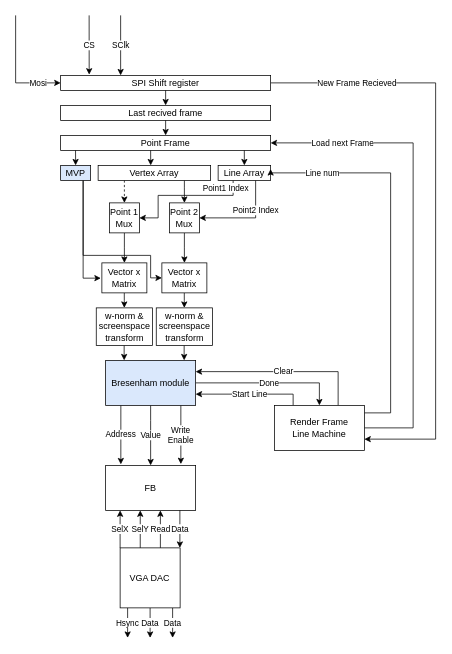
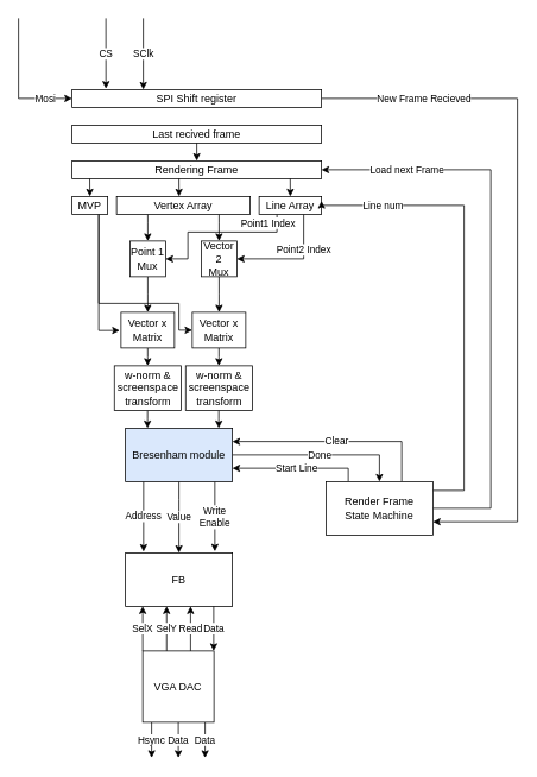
  <mxCell id="0" />
  <mxCell id="1" parent="0" />
  <mxCell id="2" value="New Frame Recieved" style="edgeStyle=orthogonalEdgeStyle;rounded=0;orthogonalLoop=1;jettySize=auto;html=1;entryX=1;entryY=0.75;entryDx=0;entryDy=0;" parent="1" source="3" target="42" edge="1"><mxGeometry x="-0.71" relative="1" as="geometry"><mxPoint as="offset" /><Array as="points"><mxPoint x="580" y="110" /><mxPoint x="580" y="585" /></Array></mxGeometry></mxCell>
  <mxCell id="3" value="SPI Shift register" style="rounded=0;whiteSpace=wrap;html=1;" parent="1" vertex="1"><mxGeometry x="80" y="100" width="280" height="20" as="geometry" /></mxCell>
  <mxCell id="4" value="Mosi" style="endArrow=classic;html=1;rounded=0;" parent="1" edge="1"><mxGeometry width="50" height="50" relative="1" as="geometry"><mxPoint x="20" y="110" as="sourcePoint" /><mxPoint x="80" y="110" as="targetPoint" /></mxGeometry></mxCell>
  <mxCell id="5" value="" style="endArrow=none;html=1;rounded=0;" parent="1" edge="1"><mxGeometry width="50" height="50" relative="1" as="geometry"><mxPoint x="20" y="110" as="sourcePoint" /><mxPoint x="20" y="20" as="targetPoint" /></mxGeometry></mxCell>
  <mxCell id="6" value="SClk" style="endArrow=classic;html=1;rounded=0;" parent="1" edge="1"><mxGeometry width="50" height="50" relative="1" as="geometry"><mxPoint x="160" y="20" as="sourcePoint" /><mxPoint x="160" y="100" as="targetPoint" /></mxGeometry></mxCell>
  <mxCell id="7" value="CS" style="endArrow=classic;html=1;rounded=0;entryX=0.136;entryY=-0.05;entryDx=0;entryDy=0;entryPerimeter=0;" parent="1" target="3" edge="1"><mxGeometry width="50" height="50" relative="1" as="geometry"><mxPoint x="118" y="20" as="sourcePoint" /><mxPoint x="260" y="230" as="targetPoint" /></mxGeometry></mxCell>
  <mxCell id="8" value="Last recived frame" style="rounded=0;whiteSpace=wrap;html=1;" parent="1" vertex="1"><mxGeometry x="80" y="140" width="280" height="20" as="geometry" /></mxCell>
- <mxCell id="9" value="" style="endArrow=classic;html=1;rounded=0;exitX=0.5;exitY=1;exitDx=0;exitDy=0;entryX=0.5;entryY=0;entryDx=0;entryDy=0;" parent="1" source="3" target="8" edge="1"><mxGeometry width="50" height="50" relative="1" as="geometry"><mxPoint x="210" y="190" as="sourcePoint" /><mxPoint x="260" y="140" as="targetPoint" /></mxGeometry></mxCell>
- <mxCell id="10" value="Point Frame" style="rounded=0;whiteSpace=wrap;html=1;" parent="1" vertex="1"><mxGeometry x="80" y="180" width="280" height="20" as="geometry" /></mxCell>
+ <mxCell id="10" value="Rendering Frame" style="rounded=0;whiteSpace=wrap;html=1;" parent="1" vertex="1"><mxGeometry x="80" y="180" width="280" height="20" as="geometry" /></mxCell>
  <mxCell id="11" value="" style="endArrow=classic;html=1;rounded=0;exitX=0.5;exitY=1;exitDx=0;exitDy=0;entryX=0.5;entryY=0;entryDx=0;entryDy=0;" parent="1" source="8" target="10" edge="1"><mxGeometry width="50" height="50" relative="1" as="geometry"><mxPoint x="180" y="140" as="sourcePoint" /><mxPoint x="180" y="160" as="targetPoint" /></mxGeometry></mxCell>
  <mxCell id="12" style="edgeStyle=orthogonalEdgeStyle;rounded=0;jumpStyle=none;orthogonalLoop=1;jettySize=auto;html=1;entryX=-0.024;entryY=0.509;entryDx=0;entryDy=0;startArrow=none;startFill=0;endArrow=classic;endFill=1;entryPerimeter=0;" parent="1" source="14" target="51" edge="1"><mxGeometry relative="1" as="geometry"><mxPoint x="130" y="370" as="targetPoint" /><Array as="points"><mxPoint x="110" y="370" /></Array></mxGeometry></mxCell>
  <mxCell id="13" style="edgeStyle=orthogonalEdgeStyle;rounded=0;jumpStyle=none;orthogonalLoop=1;jettySize=auto;html=1;entryX=0;entryY=0.5;entryDx=0;entryDy=0;startArrow=none;startFill=0;endArrow=classic;endFill=1;" parent="1" source="14" target="52" edge="1"><mxGeometry relative="1" as="geometry"><Array as="points"><mxPoint x="110" y="340" /><mxPoint x="200" y="340" /><mxPoint x="200" y="370" /></Array></mxGeometry></mxCell>
- <mxCell id="14" value="MVP" style="rounded=0;whiteSpace=wrap;html=1;fillColor=#dae8fc;" parent="1" vertex="1"><mxGeometry x="80" y="220" width="40" height="20" as="geometry" /></mxCell>
- <mxCell id="15" style="edgeStyle=orthogonalEdgeStyle;rounded=0;jumpStyle=none;orthogonalLoop=1;jettySize=auto;html=1;entryX=0.5;entryY=0;entryDx=0;entryDy=0;startArrow=none;startFill=0;endArrow=classic;endFill=1;dashed=1;" parent="1" source="17" target="25" edge="1"><mxGeometry relative="1" as="geometry"><Array as="points"><mxPoint x="165" y="250" /><mxPoint x="165" y="250" /></Array></mxGeometry></mxCell>
+ <mxCell id="14" value="MVP" style="rounded=0;whiteSpace=wrap;html=1;" parent="1" vertex="1"><mxGeometry x="80" y="220" width="40" height="20" as="geometry" /></mxCell>
+ <mxCell id="15" style="edgeStyle=orthogonalEdgeStyle;rounded=0;jumpStyle=none;orthogonalLoop=1;jettySize=auto;html=1;entryX=0.5;entryY=0;entryDx=0;entryDy=0;startArrow=none;startFill=0;endArrow=classic;endFill=1;" parent="1" source="17" target="25" edge="1"><mxGeometry relative="1" as="geometry"><Array as="points"><mxPoint x="165" y="250" /><mxPoint x="165" y="250" /></Array></mxGeometry></mxCell>
  <mxCell id="16" style="edgeStyle=orthogonalEdgeStyle;rounded=0;jumpStyle=none;orthogonalLoop=1;jettySize=auto;html=1;entryX=0.5;entryY=0;entryDx=0;entryDy=0;startArrow=none;startFill=0;endArrow=classic;endFill=1;" parent="1" source="17" target="27" edge="1"><mxGeometry relative="1" as="geometry"><Array as="points"><mxPoint x="245" y="250" /><mxPoint x="245" y="250" /></Array></mxGeometry></mxCell>
  <mxCell id="17" value="Vertex Array" style="rounded=0;whiteSpace=wrap;html=1;" parent="1" vertex="1"><mxGeometry x="130" y="220" width="150" height="20" as="geometry" /></mxCell>
  <mxCell id="18" value="Point1 Index" style="edgeStyle=orthogonalEdgeStyle;rounded=0;orthogonalLoop=1;jettySize=auto;html=1;entryX=1;entryY=0.5;entryDx=0;entryDy=0;jumpStyle=none;" parent="1" source="20" target="25" edge="1"><mxGeometry x="-0.657" y="-10" relative="1" as="geometry"><Array as="points"><mxPoint x="310" y="260" /><mxPoint x="210" y="260" /><mxPoint x="210" y="290" /></Array><mxPoint as="offset" /></mxGeometry></mxCell>
  <mxCell id="19" value="Point2 Index" style="edgeStyle=orthogonalEdgeStyle;rounded=0;orthogonalLoop=1;jettySize=auto;html=1;entryX=1;entryY=0.5;entryDx=0;entryDy=0;" parent="1" source="20" target="27" edge="1"><mxGeometry x="-0.36" relative="1" as="geometry"><Array as="points"><mxPoint x="340" y="290" /></Array><mxPoint as="offset" /></mxGeometry></mxCell>
  <mxCell id="20" value="Line Array" style="rounded=0;whiteSpace=wrap;html=1;" parent="1" vertex="1"><mxGeometry x="290" y="220" width="70" height="20" as="geometry" /></mxCell>
  <mxCell id="21" value="" style="endArrow=classic;html=1;rounded=0;entryX=0.5;entryY=0;entryDx=0;entryDy=0;exitX=0.071;exitY=1;exitDx=0;exitDy=0;exitPerimeter=0;" parent="1" source="10" target="14" edge="1"><mxGeometry width="50" height="50" relative="1" as="geometry"><mxPoint x="160" y="300" as="sourcePoint" /><mxPoint x="340" y="190" as="targetPoint" /></mxGeometry></mxCell>
  <mxCell id="22" value="" style="endArrow=classic;html=1;rounded=0;entryX=0.5;entryY=0;entryDx=0;entryDy=0;exitX=0.071;exitY=1;exitDx=0;exitDy=0;exitPerimeter=0;" parent="1" edge="1"><mxGeometry width="50" height="50" relative="1" as="geometry"><mxPoint x="200" y="200" as="sourcePoint" /><mxPoint x="200.12" y="220" as="targetPoint" /></mxGeometry></mxCell>
  <mxCell id="23" value="" style="endArrow=classic;html=1;rounded=0;entryX=0.5;entryY=0;entryDx=0;entryDy=0;exitX=0.071;exitY=1;exitDx=0;exitDy=0;exitPerimeter=0;" parent="1" target="20" edge="1"><mxGeometry width="50" height="50" relative="1" as="geometry"><mxPoint x="324.9" y="200" as="sourcePoint" /><mxPoint x="325.02" y="220" as="targetPoint" /></mxGeometry></mxCell>
  <mxCell id="24" style="edgeStyle=orthogonalEdgeStyle;rounded=0;jumpStyle=none;orthogonalLoop=1;jettySize=auto;html=1;startArrow=none;startFill=0;endArrow=classic;endFill=1;" parent="1" source="25" edge="1"><mxGeometry relative="1" as="geometry"><mxPoint x="165" y="350" as="targetPoint" /></mxGeometry></mxCell>
  <mxCell id="25" value="Point 1 Mux" style="whiteSpace=wrap;html=1;aspect=fixed;" parent="1" vertex="1"><mxGeometry x="145" y="270" width="40" height="40" as="geometry" /></mxCell>
  <mxCell id="26" style="edgeStyle=orthogonalEdgeStyle;rounded=0;jumpStyle=none;orthogonalLoop=1;jettySize=auto;html=1;entryX=0.767;entryY=0;entryDx=0;entryDy=0;entryPerimeter=0;startArrow=none;startFill=0;endArrow=classic;endFill=1;" parent="1" source="27" edge="1"><mxGeometry relative="1" as="geometry"><mxPoint x="245.05" y="350" as="targetPoint" /></mxGeometry></mxCell>
- <mxCell id="27" value="&lt;div&gt;Point 2&lt;/div&gt;&lt;div&gt; Mux&lt;/div&gt;" style="whiteSpace=wrap;html=1;aspect=fixed;" parent="1" vertex="1"><mxGeometry x="225" y="270" width="40" height="40" as="geometry" /></mxCell>
+ <mxCell id="27" value="&lt;div&gt;Vector 2&lt;/div&gt;&lt;div&gt; Mux&lt;/div&gt;" style="whiteSpace=wrap;html=1;aspect=fixed;" parent="1" vertex="1"><mxGeometry x="225" y="270" width="40" height="40" as="geometry" /></mxCell>
  <mxCell id="28" value="Address" style="edgeStyle=orthogonalEdgeStyle;rounded=0;orthogonalLoop=1;jettySize=auto;html=1;entryX=0.169;entryY=-0.022;entryDx=0;entryDy=0;entryPerimeter=0;" parent="1" source="32" target="33" edge="1"><mxGeometry relative="1" as="geometry"><Array as="points"><mxPoint x="160" y="580" /></Array><mxPoint x="160" y="610" as="targetPoint" /></mxGeometry></mxCell>
  <mxCell id="29" value="Write&lt;br&gt;Enable" style="edgeStyle=orthogonalEdgeStyle;rounded=0;orthogonalLoop=1;jettySize=auto;html=1;entryX=0.836;entryY=-0.028;entryDx=0;entryDy=0;entryPerimeter=0;" parent="1" source="32" target="33" edge="1"><mxGeometry x="0.021" relative="1" as="geometry"><mxPoint x="240" y="610" as="targetPoint" /><Array as="points"><mxPoint x="240" y="580" /></Array><mxPoint as="offset" /></mxGeometry></mxCell>
  <mxCell id="30" value="Done" style="edgeStyle=orthogonalEdgeStyle;rounded=0;orthogonalLoop=1;jettySize=auto;html=1;entryX=0.5;entryY=0;entryDx=0;entryDy=0;" parent="1" source="32" target="42" edge="1"><mxGeometry relative="1" as="geometry"><mxPoint x="425" y="510" as="targetPoint" /></mxGeometry></mxCell>
  <mxCell id="31" value="Value" style="edgeStyle=orthogonalEdgeStyle;rounded=0;orthogonalLoop=1;jettySize=auto;html=1;entryX=0.5;entryY=0;entryDx=0;entryDy=0;" edge="1" parent="1" source="32" target="33"><mxGeometry relative="1" as="geometry"><Array as="points"><mxPoint x="200" y="560" /><mxPoint x="200" y="560" /></Array></mxGeometry></mxCell>
  <mxCell id="32" value="Bresenham module" style="rounded=0;whiteSpace=wrap;html=1;fillColor=#dae8fc;" parent="1" vertex="1"><mxGeometry x="140" y="480" width="120" height="60" as="geometry" /></mxCell>
  <mxCell id="33" value="FB" style="rounded=0;whiteSpace=wrap;html=1;" parent="1" vertex="1"><mxGeometry x="140" y="620" width="120" height="60" as="geometry" /></mxCell>
  <mxCell id="34" value="Hsync" style="edgeStyle=orthogonalEdgeStyle;rounded=0;orthogonalLoop=1;jettySize=auto;html=1;" parent="1" source="37" edge="1"><mxGeometry relative="1" as="geometry"><mxPoint x="169.33" y="850" as="targetPoint" /><Array as="points"><mxPoint x="169.33" y="800" /><mxPoint x="169.33" y="800" /></Array></mxGeometry></mxCell>
  <mxCell id="35" value="Data" style="edgeStyle=orthogonalEdgeStyle;rounded=0;orthogonalLoop=1;jettySize=auto;html=1;" parent="1" source="37" edge="1"><mxGeometry relative="1" as="geometry"><mxPoint x="199.33" y="850" as="targetPoint" /></mxGeometry></mxCell>
  <mxCell id="36" value="Data" style="edgeStyle=orthogonalEdgeStyle;rounded=0;orthogonalLoop=1;jettySize=auto;html=1;" parent="1" source="37" edge="1"><mxGeometry relative="1" as="geometry"><mxPoint x="229.33" y="850" as="targetPoint" /><Array as="points"><mxPoint x="229.33" y="800" /><mxPoint x="229.33" y="800" /></Array></mxGeometry></mxCell>
  <mxCell id="37" value="VGA DAC" style="whiteSpace=wrap;html=1;aspect=fixed;" parent="1" vertex="1"><mxGeometry x="159.33" y="730" width="80" height="80" as="geometry" /></mxCell>
  <mxCell id="38" value="Start Line" style="edgeStyle=orthogonalEdgeStyle;rounded=0;orthogonalLoop=1;jettySize=auto;html=1;entryX=1;entryY=0.75;entryDx=0;entryDy=0;" parent="1" source="42" target="32" edge="1"><mxGeometry relative="1" as="geometry"><Array as="points"><mxPoint x="390" y="525" /></Array></mxGeometry></mxCell>
  <mxCell id="39" value="Line num" style="edgeStyle=orthogonalEdgeStyle;rounded=0;orthogonalLoop=1;jettySize=auto;html=1;entryX=1;entryY=0.25;entryDx=0;entryDy=0;" parent="1" source="42" target="20" edge="1"><mxGeometry x="0.71" relative="1" as="geometry"><Array as="points"><mxPoint x="520" y="550" /><mxPoint x="520" y="230" /><mxPoint x="360" y="230" /></Array><mxPoint x="-1" as="offset" /></mxGeometry></mxCell>
  <mxCell id="40" value="Load next Frame" style="edgeStyle=orthogonalEdgeStyle;rounded=0;orthogonalLoop=1;jettySize=auto;html=1;entryX=1;entryY=0.5;entryDx=0;entryDy=0;" parent="1" source="42" target="10" edge="1"><mxGeometry x="0.698" relative="1" as="geometry"><Array as="points"><mxPoint x="550" y="570" /><mxPoint x="550" y="190" /></Array><mxPoint as="offset" /></mxGeometry></mxCell>
  <mxCell id="41" value="Clear" style="edgeStyle=orthogonalEdgeStyle;rounded=0;orthogonalLoop=1;jettySize=auto;html=1;entryX=1;entryY=0.25;entryDx=0;entryDy=0;" edge="1" parent="1" source="42" target="32"><mxGeometry relative="1" as="geometry"><Array as="points"><mxPoint x="450" y="495" /></Array></mxGeometry></mxCell>
- <mxCell id="42" value="&lt;div&gt;Render Frame&lt;/div&gt;&lt;div&gt; Line Machine&lt;/div&gt;" style="rounded=0;whiteSpace=wrap;html=1;" parent="1" vertex="1"><mxGeometry x="365" y="540" width="120" height="60" as="geometry" /></mxCell>
+ <mxCell id="42" value="&lt;div&gt;Render Frame&lt;/div&gt;&lt;div&gt; State Machine&lt;/div&gt;" style="rounded=0;whiteSpace=wrap;html=1;" parent="1" vertex="1"><mxGeometry x="365" y="540" width="120" height="60" as="geometry" /></mxCell>
  <mxCell id="43" value="SelX" style="edgeStyle=orthogonalEdgeStyle;rounded=0;orthogonalLoop=1;jettySize=auto;html=1;entryX=0.5;entryY=0;entryDx=0;entryDy=0;" parent="1" edge="1"><mxGeometry relative="1" as="geometry"><mxPoint x="159.33" y="730" as="sourcePoint" /><mxPoint x="159.33" y="680" as="targetPoint" /><Array as="points"><mxPoint x="159.33" y="700" /><mxPoint x="159.33" y="700" /></Array></mxGeometry></mxCell>
  <mxCell id="44" value="Data" style="edgeStyle=orthogonalEdgeStyle;rounded=0;orthogonalLoop=1;jettySize=auto;html=1;entryX=0.5;entryY=0;entryDx=0;entryDy=0;" parent="1" edge="1"><mxGeometry relative="1" as="geometry"><mxPoint x="239" y="680" as="sourcePoint" /><mxPoint x="239" y="730" as="targetPoint" /></mxGeometry></mxCell>
  <mxCell id="45" value="Read" style="edgeStyle=orthogonalEdgeStyle;rounded=0;orthogonalLoop=1;jettySize=auto;html=1;entryX=0.5;entryY=0;entryDx=0;entryDy=0;" parent="1" edge="1"><mxGeometry relative="1" as="geometry"><mxPoint x="213" y="730" as="sourcePoint" /><mxPoint x="213" y="680" as="targetPoint" /></mxGeometry></mxCell>
  <mxCell id="46" value="SelY" style="edgeStyle=orthogonalEdgeStyle;rounded=0;orthogonalLoop=1;jettySize=auto;html=1;entryX=0.5;entryY=0;entryDx=0;entryDy=0;" parent="1" edge="1"><mxGeometry relative="1" as="geometry"><mxPoint x="186.16" y="730" as="sourcePoint" /><mxPoint x="186.16" y="680" as="targetPoint" /></mxGeometry></mxCell>
  <mxCell id="47" style="edgeStyle=orthogonalEdgeStyle;rounded=0;jumpStyle=none;orthogonalLoop=1;jettySize=auto;html=1;startArrow=none;startFill=0;endArrow=classic;endFill=1;" parent="1" edge="1"><mxGeometry relative="1" as="geometry"><mxPoint x="244.894" y="390" as="sourcePoint" /><mxPoint x="244.894" y="410" as="targetPoint" /><Array as="points"><mxPoint x="244.86" y="400" /><mxPoint x="244.86" y="400" /></Array></mxGeometry></mxCell>
  <mxCell id="48" style="edgeStyle=orthogonalEdgeStyle;rounded=0;jumpStyle=none;orthogonalLoop=1;jettySize=auto;html=1;startArrow=none;startFill=0;endArrow=classic;endFill=1;" parent="1" edge="1"><mxGeometry relative="1" as="geometry"><mxPoint x="164.894" y="390" as="sourcePoint" /><mxPoint x="164.894" y="410" as="targetPoint" /><Array as="points"><mxPoint x="164.86" y="400" /><mxPoint x="164.86" y="400" /></Array></mxGeometry></mxCell>
  <mxCell id="49" style="edgeStyle=orthogonalEdgeStyle;rounded=0;jumpStyle=none;orthogonalLoop=1;jettySize=auto;html=1;startArrow=none;startFill=0;endArrow=classic;endFill=1;" parent="1" edge="1"><mxGeometry relative="1" as="geometry"><mxPoint x="164.724" y="460" as="sourcePoint" /><mxPoint x="164.724" y="480" as="targetPoint" /><Array as="points"><mxPoint x="164.69" y="470" /><mxPoint x="164.69" y="470" /></Array></mxGeometry></mxCell>
  <mxCell id="50" style="edgeStyle=orthogonalEdgeStyle;rounded=0;jumpStyle=none;orthogonalLoop=1;jettySize=auto;html=1;startArrow=none;startFill=0;endArrow=classic;endFill=1;" parent="1" edge="1"><mxGeometry relative="1" as="geometry"><mxPoint x="244.724" y="460" as="sourcePoint" /><mxPoint x="244.724" y="480" as="targetPoint" /><Array as="points"><mxPoint x="244.69" y="470" /><mxPoint x="244.69" y="470" /></Array></mxGeometry></mxCell>
  <mxCell id="51" value="Vector x Matrix" style="rounded=0;whiteSpace=wrap;html=1;" parent="1" vertex="1"><mxGeometry x="135" y="350" width="60" height="40" as="geometry" /></mxCell>
  <mxCell id="52" value="Vector x Matrix" style="rounded=0;whiteSpace=wrap;html=1;" parent="1" vertex="1"><mxGeometry x="215" y="350" width="60" height="40" as="geometry" /></mxCell>
  <mxCell id="53" value="w-norm &amp;amp; screenspace transform" style="rounded=0;whiteSpace=wrap;html=1;" parent="1" vertex="1"><mxGeometry x="127.5" y="410" width="75" height="50" as="geometry" /></mxCell>
  <mxCell id="54" value="w-norm &amp;amp; screenspace transform" style="rounded=0;whiteSpace=wrap;html=1;" parent="1" vertex="1"><mxGeometry x="207.5" y="410" width="75" height="50" as="geometry" /></mxCell>
